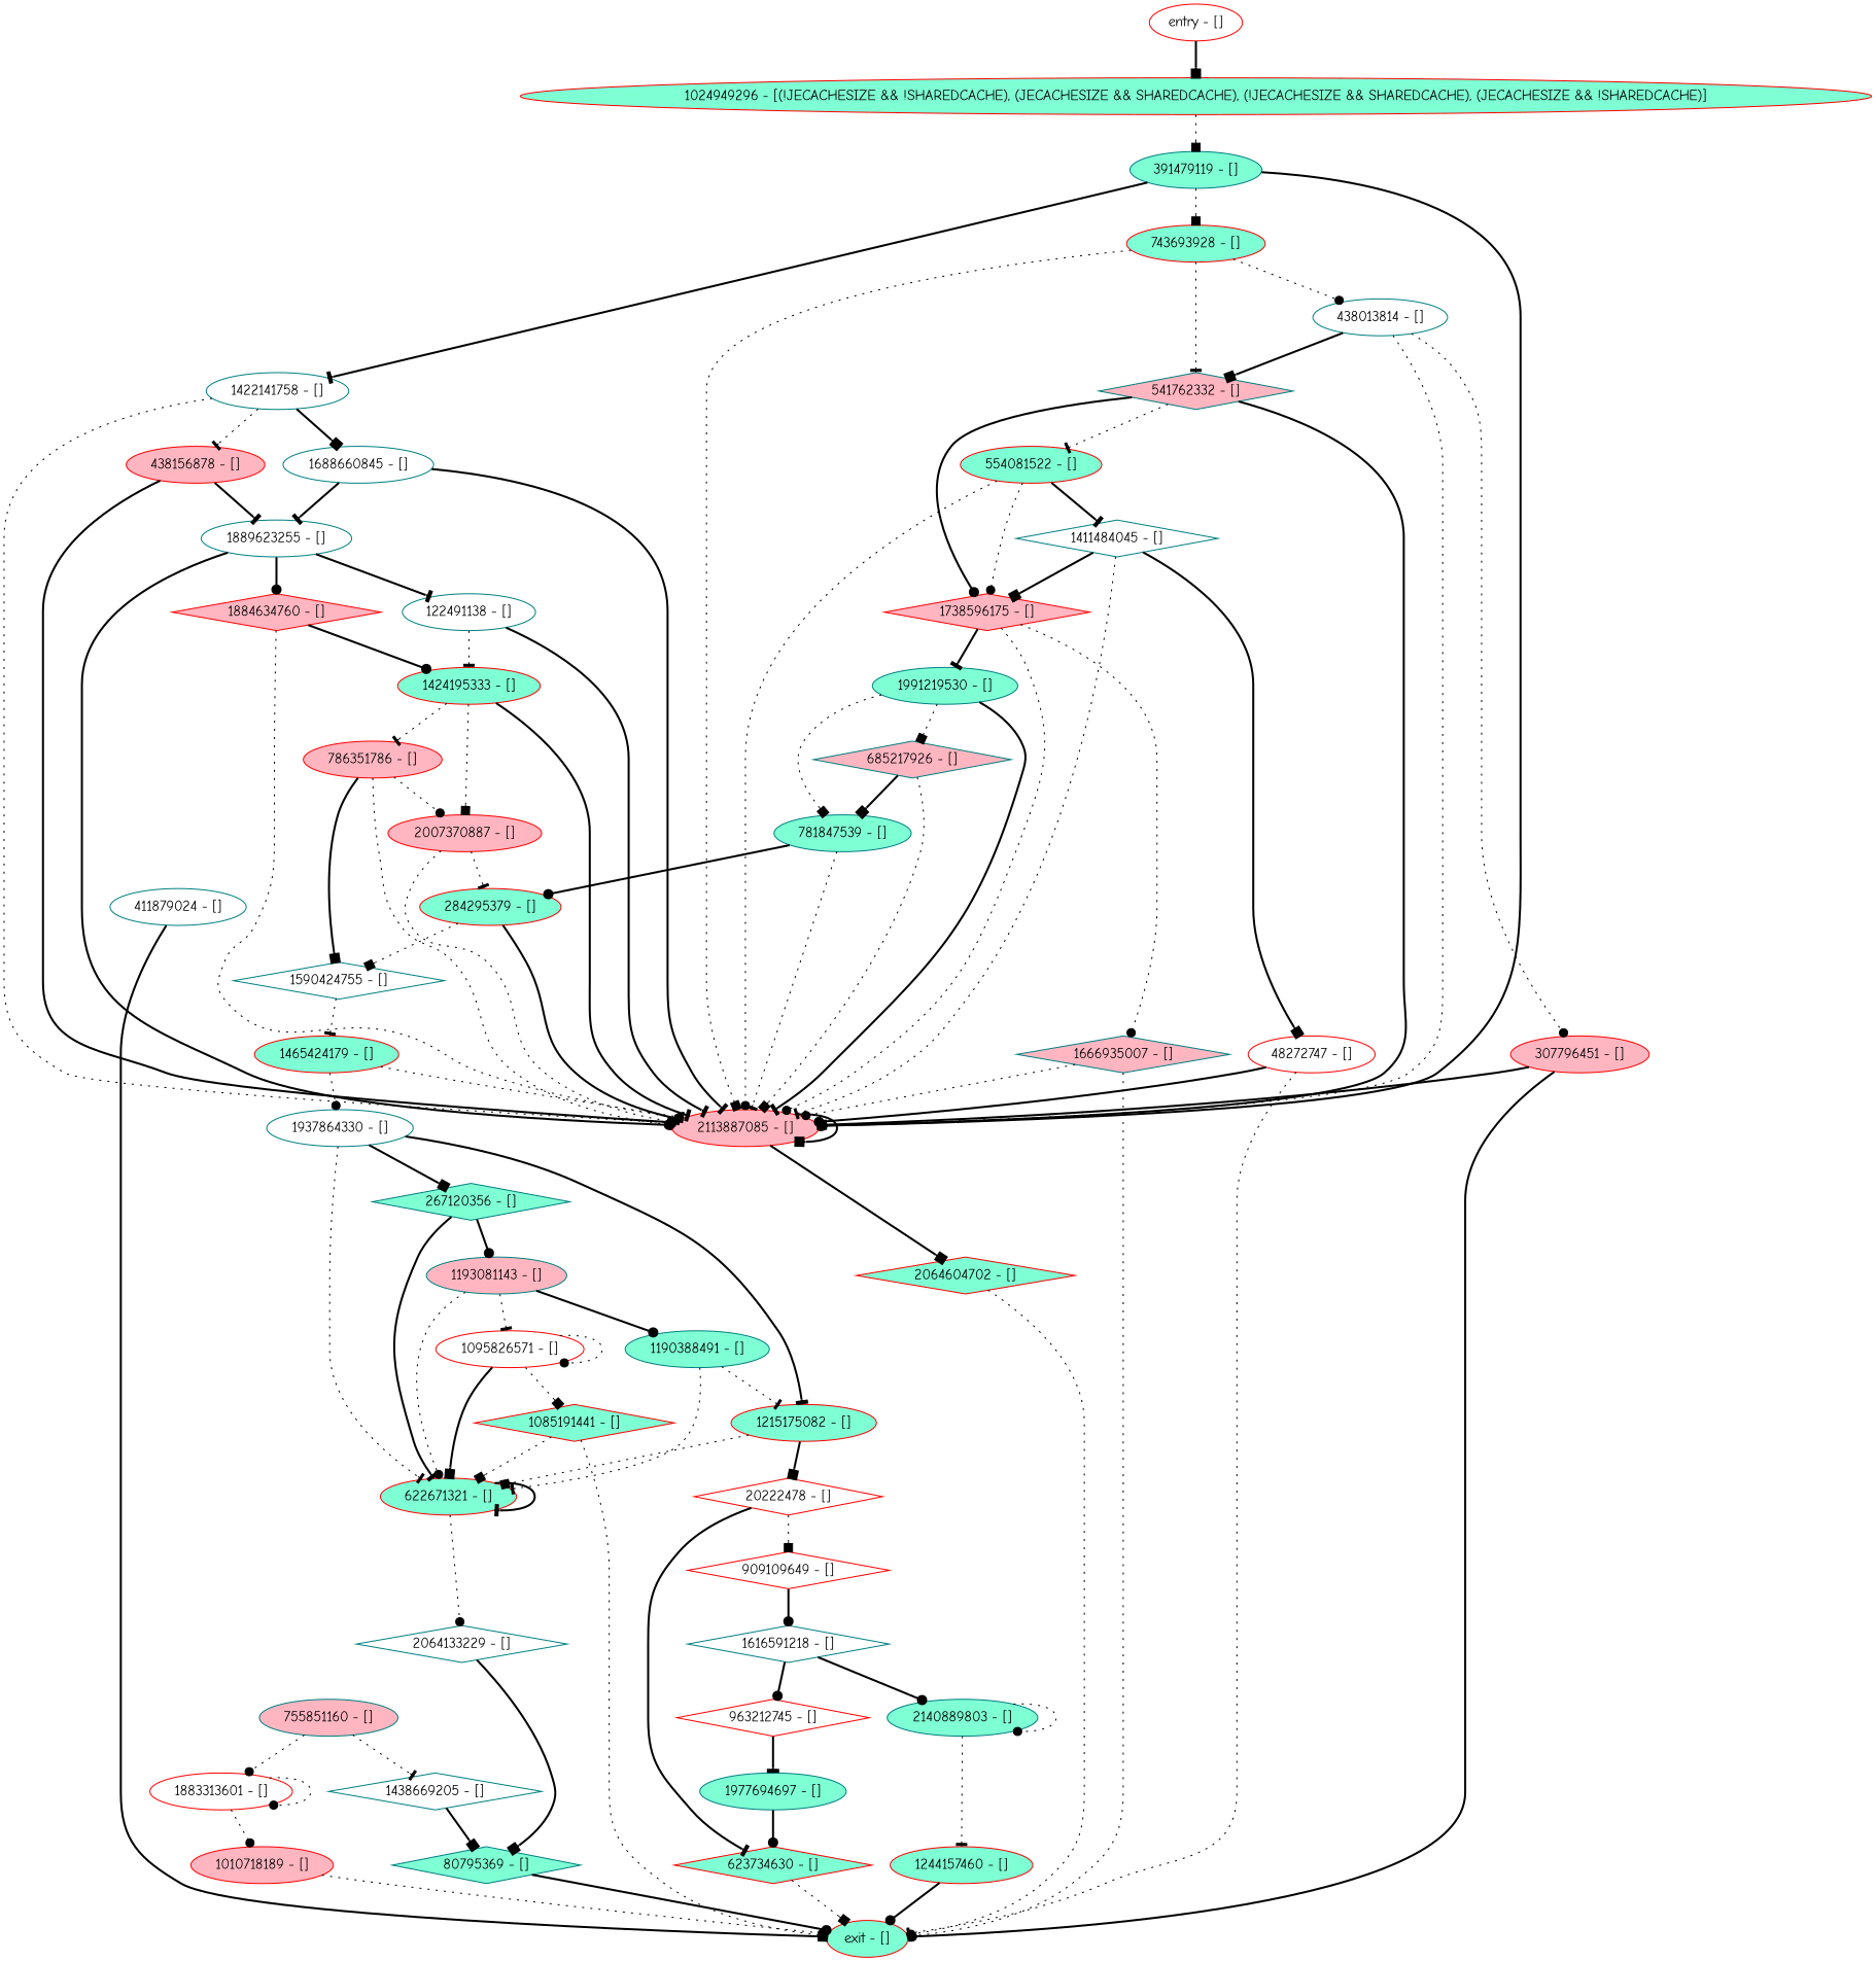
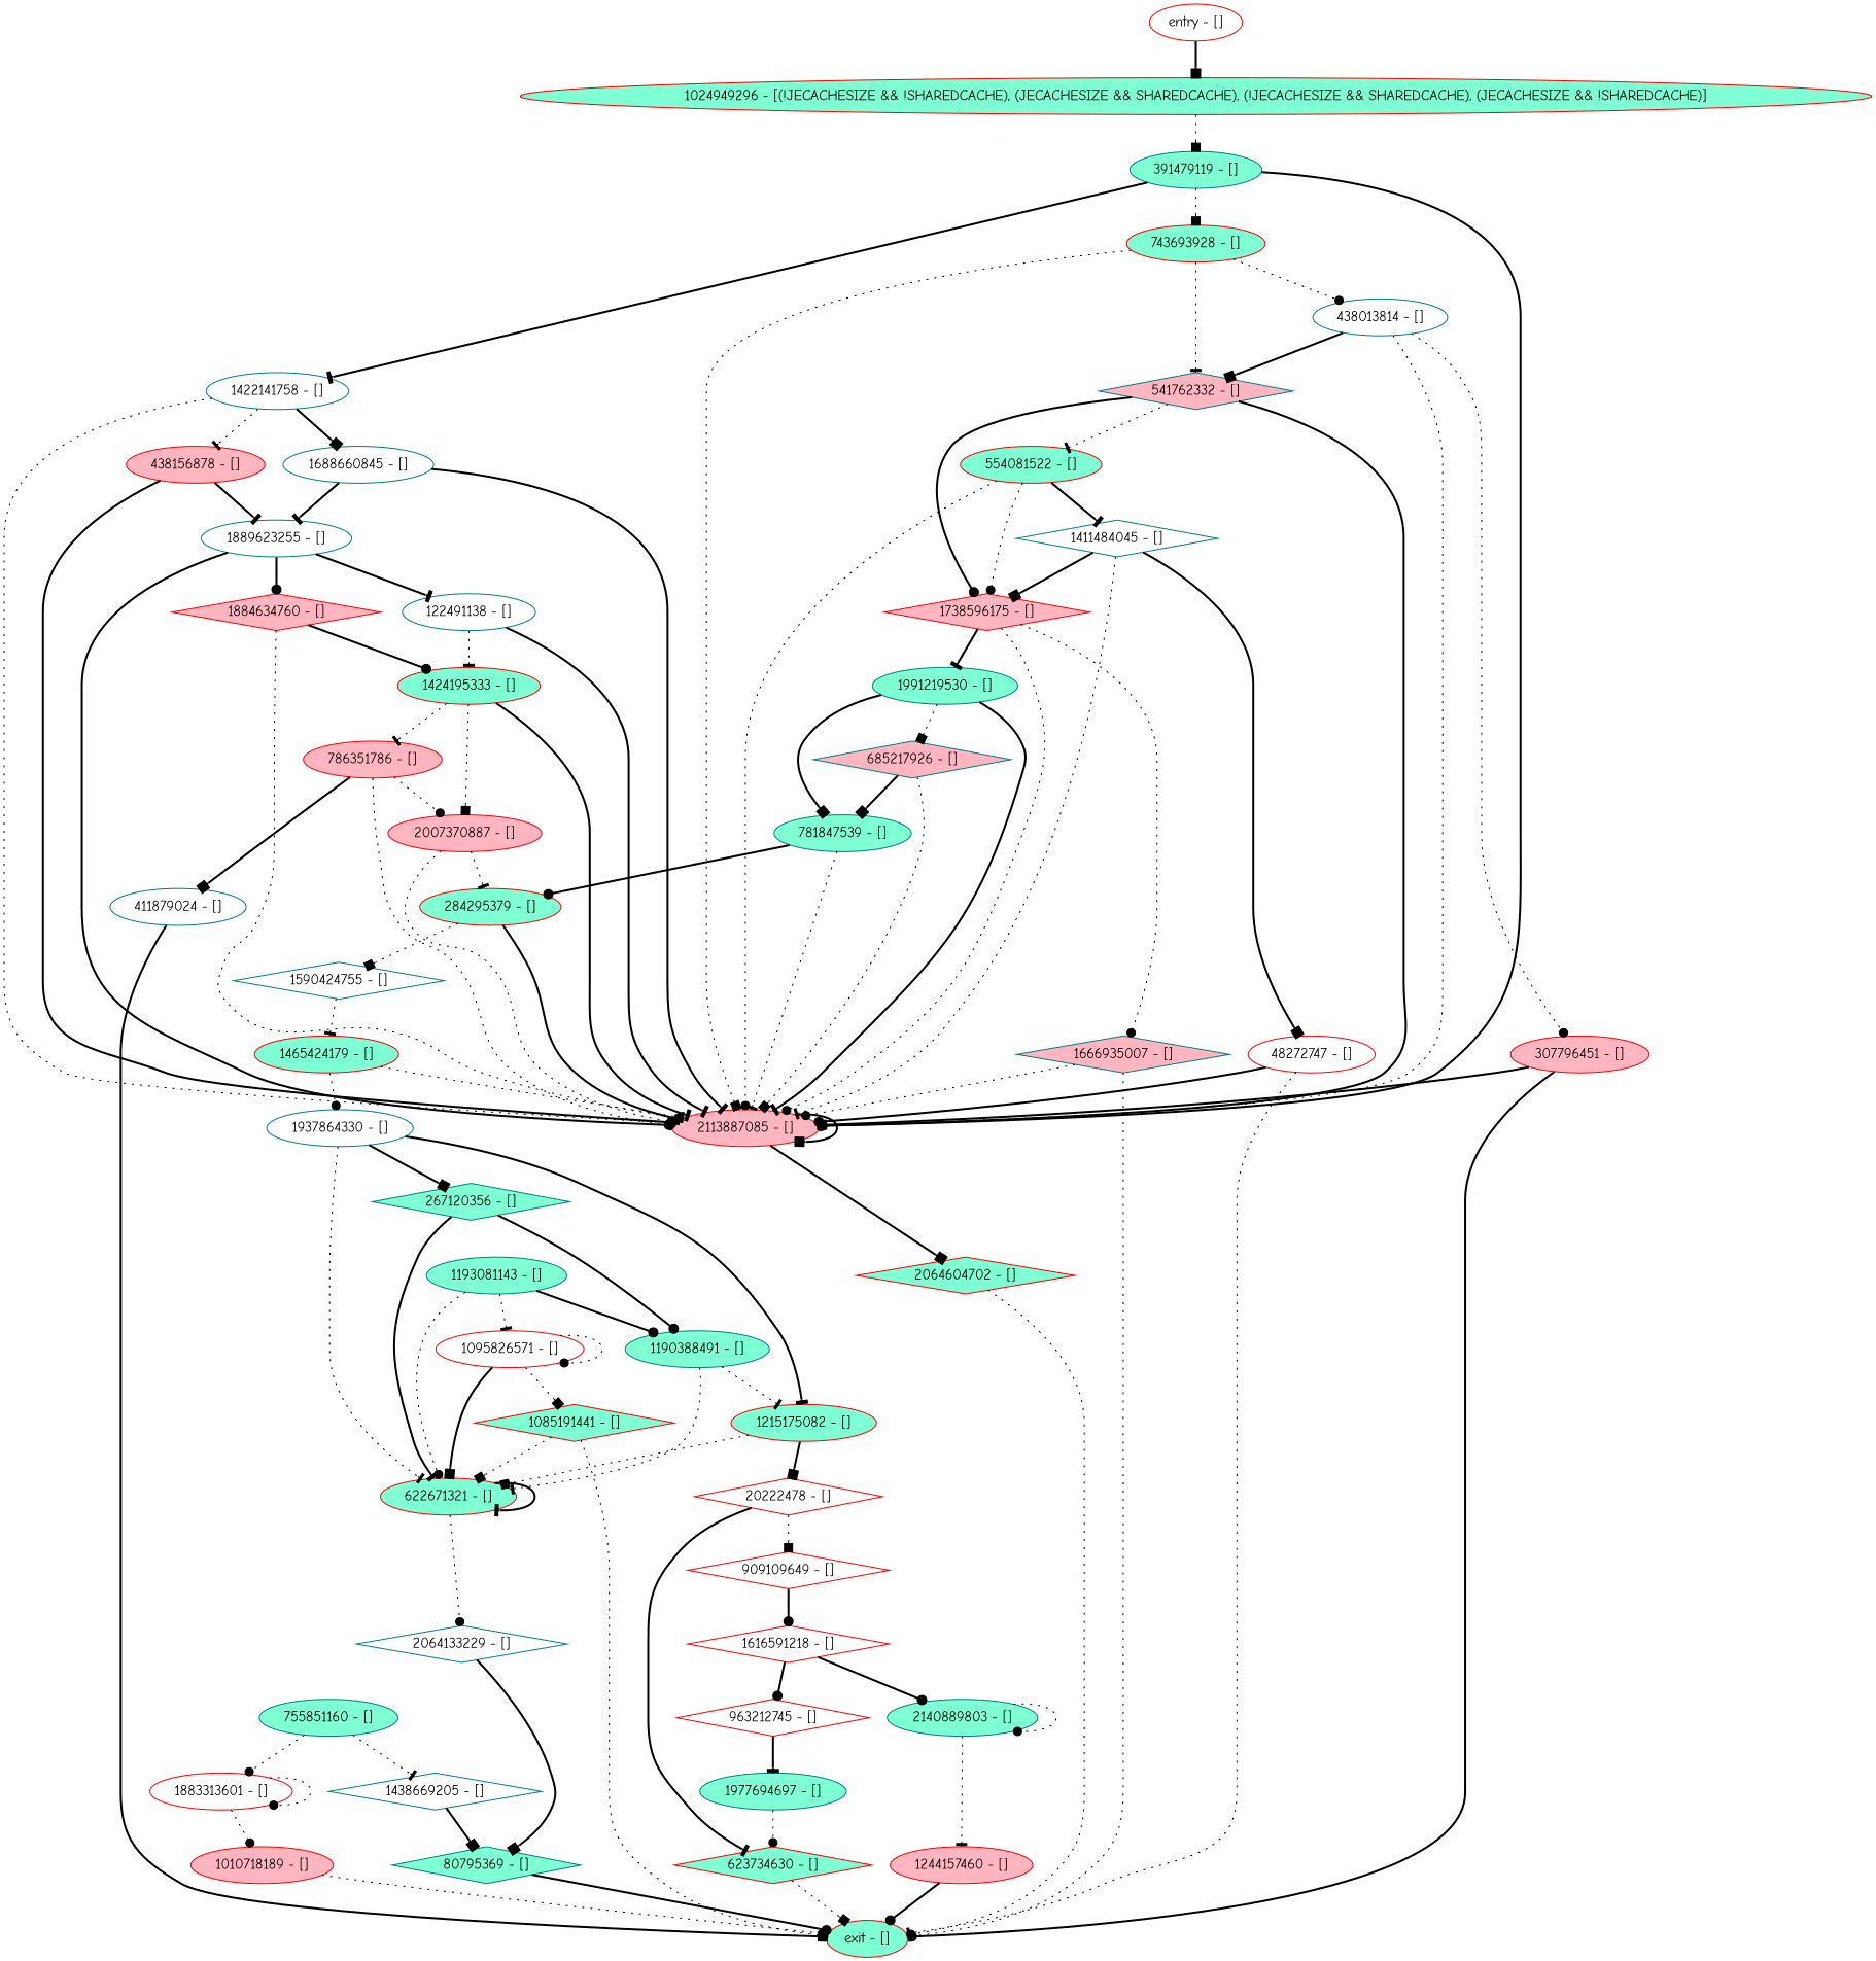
  digraph {
    fontname="Comic Neue"
    node [color=red fillcolor=aquamarine fontname="Comic Neue" shape=ellipse style=filled]
    edge [arrowhead=tee fontname="Comic Neue" style=dotted]
    n1 [color=teal fillcolor=white label="1438669205 - []" shape=diamond]
    n2 [color=teal label="80795369 - []" shape=diamond]
    n3 [label="exit - []"]
-   n4 [color=teal fillcolor=lightpink label="755851160 - []"]
+   n4 [color=teal label="755851160 - []"]
    n5 [fillcolor=white label="1883313601 - []"]
    n6 [label="284295379 - []"]
    n7 [color=teal fillcolor=white label="1590424755 - []" shape=diamond]
    n8 [fillcolor=lightpink label="2113887085 - []"]
    n9 [label="1465424179 - []"]
    n10 [label="2064604702 - []" shape=diamond]
    n11 [color=teal label="2140889803 - []"]
-   n12 [label="1244157460 - []"]
+   n12 [fillcolor=lightpink label="1244157460 - []"]
    n13 [label="1424195333 - []"]
    n14 [fillcolor=lightpink label="786351786 - []"]
    n15 [fillcolor=lightpink label="2007370887 - []"]
    n16 [color=teal fillcolor=white label="411879024 - []"]
    n17 [color=teal fillcolor=white label="1937864330 - []"]
    n18 [label="622671321 - []"]
    n19 [label="1215175082 - []"]
    n20 [color=teal label="267120356 - []" shape=diamond]
    n21 [fillcolor=white label="1095826571 - []"]
    n22 [label="1085191441 - []" shape=diamond]
    n23 [color=teal fillcolor=white label="2064133229 - []" shape=diamond]
    n24 [fillcolor=white label="909109649 - []" shape=diamond]
-   n25 [color=teal fillcolor=white label="1616591218 - []" shape=diamond]
+   n25 [fillcolor=white label="1616591218 - []" shape=diamond]
    n26 [fillcolor=white label="963212745 - []" shape=diamond]
    n27 [fillcolor=white label="20222478 - []" shape=diamond]
-   n28 [color=teal fillcolor=lightpink label="1193081143 - []"]
+   n28 [color=teal label="1193081143 - []"]
    n29 [fillcolor=lightpink label="1010718189 - []"]
    n30 [label="554081522 - []"]
    n31 [color=teal fillcolor=white label="1411484045 - []" shape=diamond]
    n32 [fillcolor=lightpink label="1738596175 - []" shape=diamond]
    n33 [fillcolor=white label="48272747 - []"]
    n34 [color=teal fillcolor=lightpink label="1666935007 - []" shape=diamond]
    n35 [color=teal label="1991219530 - []"]
    n36 [color=teal fillcolor=lightpink label="685217926 - []" shape=diamond]
    n37 [color=teal label="781847539 - []"]
    n38 [label="623734630 - []" shape=diamond]
    n39 [label="1024949296 - [(!JECACHESIZE && !SHAREDCACHE), (JECACHESIZE && SHAREDCACHE), (!JECACHESIZE && SHAREDCACHE), (JECACHESIZE && !SHAREDCACHE)]"]
    n40 [color=teal label="391479119 - []"]
    n41 [color=teal fillcolor=white label="1422141758 - []"]
    n42 [label="743693928 - []"]
    n43 [fillcolor=white label="entry - []"]
    n44 [color=teal fillcolor=white label="1688660845 - []"]
    n45 [fillcolor=lightpink label="438156878 - []"]
    n46 [color=teal fillcolor=white label="1889623255 - []"]
    n47 [color=teal fillcolor=lightpink label="541762332 - []" shape=diamond]
    n48 [color=teal fillcolor=white label="438013814 - []"]
    n49 [fillcolor=lightpink label="1884634760 - []" shape=diamond]
    n50 [color=teal fillcolor=white label="122491138 - []"]
    n51 [fillcolor=lightpink label="307796451 - []"]
    n52 [color=teal label="1977694697 - []"]
    n53 [color=teal label="1190388491 - []"]
    n1 -> n2 [arrowhead=box style=bold]
    n2 -> n3 [arrowhead=dot style=bold]
    n4 -> n1
    n4 -> n5 [arrowhead=dot]
    n5 -> n5 [arrowhead=dot]
    n5 -> n29 [arrowhead=dot]
    n6 -> n7 [arrowhead=box]
    n6 -> n8 [style=bold]
    n7 -> n9
    n8 -> n8 [arrowhead=box style=bold]
    n8 -> n10 [arrowhead=box style=bold]
    n9 -> n8
    n9 -> n17 [arrowhead=dot]
    n10 -> n3 [arrowhead=dot]
    n11 -> n11 [arrowhead=dot]
    n11 -> n12
    n12 -> n3 [arrowhead=dot style=bold]
    n13 -> n8 [style=bold]
    n13 -> n14
    n13 -> n15 [arrowhead=box]
    n14 -> n8
    n14 -> n15 [arrowhead=dot]
-   n14 -> n7 [arrowhead=box style=bold]
+   n14 -> n16 [arrowhead=box style=bold]
    n15 -> n6
    n15 -> n8 [arrowhead=box]
    n16 -> n3 [arrowhead=box style=bold]
    n17 -> n18
    n17 -> n19 [style=bold]
    n17 -> n20 [arrowhead=box style=bold]
    n18 -> n18 [style=bold]
    n18 -> n23 [arrowhead=dot]
    n19 -> n18 [arrowhead=box]
    n19 -> n27 [arrowhead=box style=bold]
    n20 -> n18 [style=bold]
-   n20 -> n28 [arrowhead=dot style=bold]
+   n20 -> n53 [arrowhead=dot style=bold]
    n21 -> n18 [arrowhead=box style=bold]
    n21 -> n21 [arrowhead=dot]
    n21 -> n22 [arrowhead=box]
    n22 -> n3 [arrowhead=box]
    n22 -> n18 [arrowhead=box]
    n23 -> n2 [arrowhead=box style=bold]
    n24 -> n25 [arrowhead=dot style=bold]
    n25 -> n11 [arrowhead=dot style=bold]
    n25 -> n26 [arrowhead=dot style=bold]
    n26 -> n52 [style=bold]
    n27 -> n24 [arrowhead=box]
    n27 -> n38 [style=bold]
    n28 -> n18 [arrowhead=dot]
    n28 -> n21
    n28 -> n53 [arrowhead=dot style=bold]
    n29 -> n3 [arrowhead=box]
    n30 -> n8 [arrowhead=dot]
    n30 -> n31 [style=bold]
    n30 -> n32 [arrowhead=dot]
    n31 -> n8
    n31 -> n32 [arrowhead=box style=bold]
    n31 -> n33 [arrowhead=box style=bold]
    n32 -> n8 [arrowhead=dot]
    n32 -> n34 [arrowhead=dot]
    n32 -> n35 [style=bold]
    n33 -> n3
    n33 -> n8 [arrowhead=dot style=bold]
    n34 -> n3
    n34 -> n8 [arrowhead=dot]
    n35 -> n8 [style=bold]
    n35 -> n36 [arrowhead=box]
-   n35 -> n37 [arrowhead=box]
+   n35 -> n37 [arrowhead=box style=bold]
    n36 -> n8 [arrowhead=box]
    n36 -> n37 [arrowhead=box style=bold]
    n37 -> n6 [arrowhead=dot style=bold]
    n37 -> n8
    n38 -> n3 [arrowhead=box]
    n39 -> n40 [arrowhead=box]
    n40 -> n8 [arrowhead=dot style=bold]
    n40 -> n41 [style=bold]
    n40 -> n42 [arrowhead=box]
    n41 -> n8
    n41 -> n44 [arrowhead=box style=bold]
    n41 -> n45
    n42 -> n8 [arrowhead=box]
    n42 -> n47
    n42 -> n48 [arrowhead=dot]
    n43 -> n39 [arrowhead=box style=bold]
    n44 -> n8 [style=bold]
    n44 -> n46 [style=bold]
    n45 -> n8 [arrowhead=dot style=bold]
    n45 -> n46 [style=bold]
    n46 -> n8 [arrowhead=dot style=bold]
    n46 -> n49 [arrowhead=dot style=bold]
    n46 -> n50 [style=bold]
    n47 -> n8 [arrowhead=dot style=bold]
    n47 -> n30
    n47 -> n32 [arrowhead=dot style=bold]
    n48 -> n8
    n48 -> n47 [arrowhead=box style=bold]
    n48 -> n51 [arrowhead=dot]
    n49 -> n8 [arrowhead=dot]
    n49 -> n13 [arrowhead=dot style=bold]
    n50 -> n8 [style=bold]
    n50 -> n13
    n51 -> n3 [arrowhead=dot style=bold]
    n51 -> n8 [arrowhead=box style=bold]
-   n52 -> n38 [arrowhead=dot style=bold]
+   n52 -> n38 [arrowhead=dot]
    n53 -> n18
    n53 -> n19
  }
